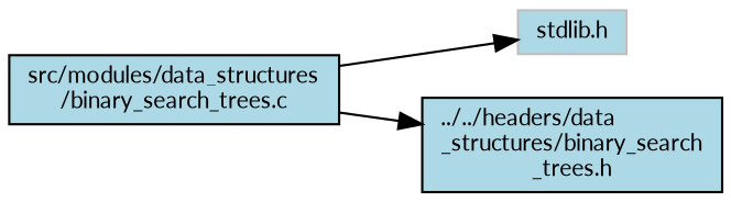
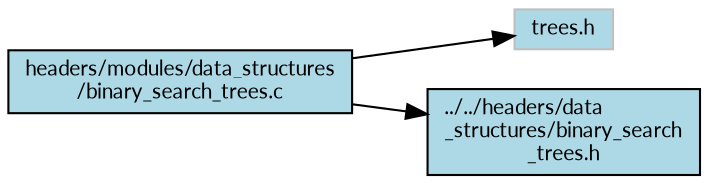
  digraph {
    fontname=Lato
    rankdir=LR
    node [color=black fillcolor=lightblue fontname=Lato fontsize=10 shape=record style=filled]
    edge [color=black fontname=Lato fontsize=10 labelfontname=Helvetica labelfontsize=10 style=solid]
-   n1 [fontcolor=black height=0.2 label="src/modules/data_structures\l/binary_search_trees.c" width=0.4]
-   n2 [color=grey75 height=0.2 label="stdlib.h" width=0.4]
+   n1 [fontcolor=black height=0.2 label="headers/modules/data_structures\l/binary_search_trees.c" width=0.4]
+   n2 [color=grey75 height=0.2 label="trees.h" width=0.4]
    n3 [height=0.2 label="../../headers/data\l_structures/binary_search\l_trees.h" width=0.4]
    n1 -> n2
    n1 -> n3
  }
